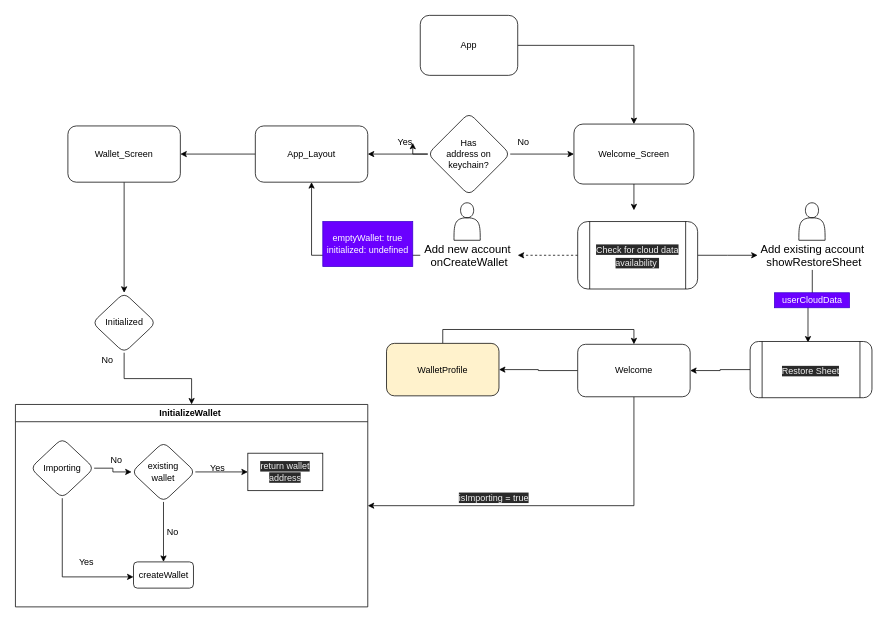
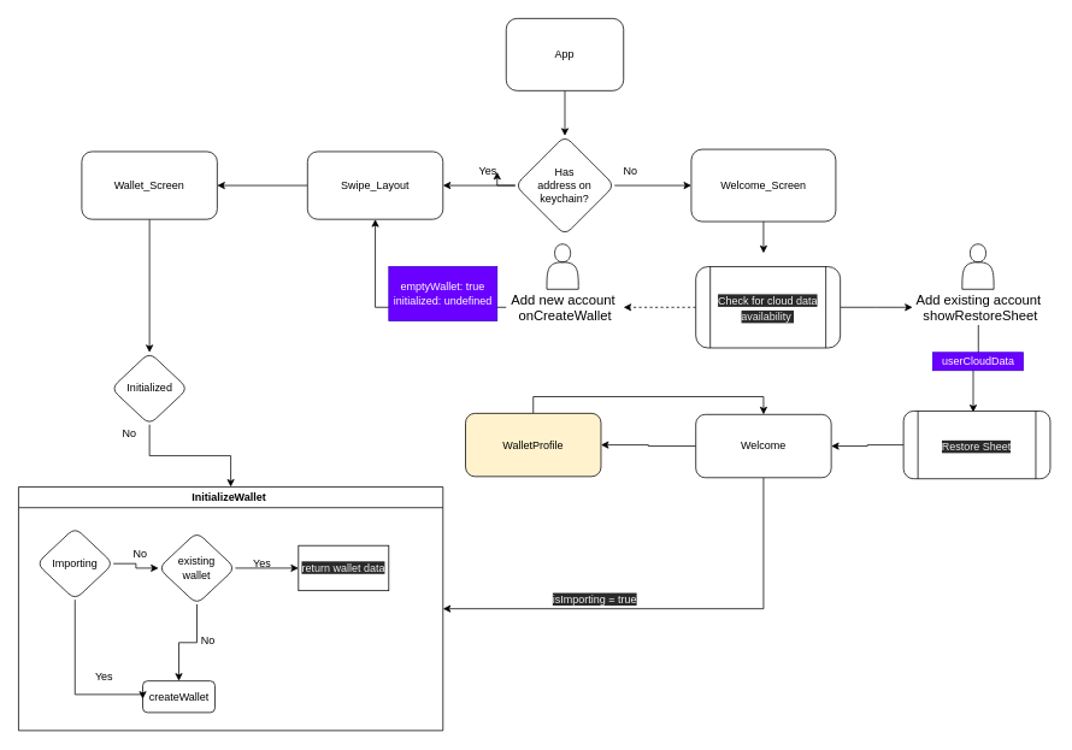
  <mxCell id="0" />
  <mxCell id="1" parent="0" />
- <mxCell id="2" value="" style="edgeStyle=orthogonalEdgeStyle;rounded=0;orthogonalLoop=1;jettySize=auto;html=1;" parent="1" source="3" target="9" edge="1"><mxGeometry relative="1" as="geometry" /></mxCell>
+ <mxCell id="2" value="" style="edgeStyle=orthogonalEdgeStyle;rounded=0;orthogonalLoop=1;jettySize=auto;html=1;" parent="1" source="3" target="7" edge="1"><mxGeometry relative="1" as="geometry" /></mxCell>
  <mxCell id="3" value="App" style="rounded=1;whiteSpace=wrap;html=1;" parent="1" vertex="1"><mxGeometry x="560" y="20" width="130" height="80" as="geometry" /></mxCell>
  <mxCell id="4" value="" style="edgeStyle=orthogonalEdgeStyle;rounded=0;orthogonalLoop=1;jettySize=auto;html=1;" parent="1" source="7" target="9" edge="1"><mxGeometry relative="1" as="geometry" /></mxCell>
  <mxCell id="5" value="" style="edgeStyle=orthogonalEdgeStyle;rounded=0;orthogonalLoop=1;jettySize=auto;html=1;" parent="1" source="7" target="11" edge="1"><mxGeometry relative="1" as="geometry" /></mxCell>
  <mxCell id="6" value="" style="edgeStyle=orthogonalEdgeStyle;rounded=0;orthogonalLoop=1;jettySize=auto;html=1;fontSize=15;" parent="1" source="7" target="12" edge="1"><mxGeometry relative="1" as="geometry" /></mxCell>
  <mxCell id="7" value="Has &lt;br&gt;address on keychain?" style="rhombus;whiteSpace=wrap;html=1;rounded=1;" parent="1" vertex="1"><mxGeometry x="570" y="150" width="110" height="110" as="geometry" /></mxCell>
  <mxCell id="8" value="" style="edgeStyle=orthogonalEdgeStyle;rounded=0;orthogonalLoop=1;jettySize=auto;html=1;" parent="1" source="9" edge="1"><mxGeometry relative="1" as="geometry"><mxPoint x="845" y="280" as="targetPoint" /></mxGeometry></mxCell>
  <mxCell id="9" value="Welcome_Screen" style="rounded=1;whiteSpace=wrap;html=1;" parent="1" vertex="1"><mxGeometry x="765" y="165" width="160" height="80" as="geometry" /></mxCell>
  <mxCell id="10" value="" style="edgeStyle=orthogonalEdgeStyle;rounded=0;orthogonalLoop=1;jettySize=auto;html=1;" parent="1" source="11" target="15" edge="1"><mxGeometry relative="1" as="geometry" /></mxCell>
- <mxCell id="11" value="App_Layout" style="rounded=1;whiteSpace=wrap;html=1;" parent="1" vertex="1"><mxGeometry x="340" y="167.5" width="150" height="75" as="geometry" /></mxCell>
+ <mxCell id="11" value="Swipe_Layout" style="rounded=1;whiteSpace=wrap;html=1;" parent="1" vertex="1"><mxGeometry x="340" y="167.5" width="150" height="75" as="geometry" /></mxCell>
  <mxCell id="12" value="Yes" style="text;html=1;strokeColor=none;fillColor=none;align=center;verticalAlign=middle;whiteSpace=wrap;rounded=0;" parent="1" vertex="1"><mxGeometry x="520" y="180" width="40" height="20" as="geometry" /></mxCell>
  <mxCell id="13" value="No&lt;span style=&quot;color: rgba(0 , 0 , 0 , 0) ; font-family: monospace ; font-size: 0px&quot;&gt;%3CmxGraphModel%3E%3Croot%3E%3CmxCell%20id%3D%220%22%2F%3E%3CmxCell%20id%3D%221%22%20parent%3D%220%22%2F%3E%3CmxCell%20id%3D%222%22%20value%3D%22App%22%20style%3D%22rounded%3D1%3BwhiteSpace%3Dwrap%3Bhtml%3D1%3B%22%20vertex%3D%221%22%20parent%3D%221%22%3E%3CmxGeometry%20x%3D%22480%22%20y%3D%22170%22%20width%3D%22120%22%20height%3D%2260%22%20as%3D%22geometry%22%2F%3E%3C%2FmxCell%3E%3C%2Froot%3E%3C%2FmxGraphModel%3E&lt;/span&gt;" style="text;html=1;strokeColor=none;fillColor=none;align=center;verticalAlign=middle;whiteSpace=wrap;rounded=0;" parent="1" vertex="1"><mxGeometry x="677.5" y="180" width="40" height="20" as="geometry" /></mxCell>
  <mxCell id="14" value="" style="edgeStyle=orthogonalEdgeStyle;rounded=0;orthogonalLoop=1;jettySize=auto;html=1;fontSize=15;" parent="1" source="15" target="28" edge="1"><mxGeometry relative="1" as="geometry" /></mxCell>
  <mxCell id="15" value="Wallet_Screen" style="rounded=1;whiteSpace=wrap;html=1;" parent="1" vertex="1"><mxGeometry x="90" y="167.5" width="150" height="75" as="geometry" /></mxCell>
  <mxCell id="16" style="edgeStyle=orthogonalEdgeStyle;rounded=0;orthogonalLoop=1;jettySize=auto;html=1;exitX=0;exitY=0.5;exitDx=0;exitDy=0;fontSize=15;dashed=1;" parent="1" source="18" target="23" edge="1"><mxGeometry relative="1" as="geometry"><mxPoint x="700" y="325" as="targetPoint" /></mxGeometry></mxCell>
  <mxCell id="17" style="edgeStyle=orthogonalEdgeStyle;rounded=0;orthogonalLoop=1;jettySize=auto;html=1;fontSize=15;" parent="1" source="18" edge="1"><mxGeometry relative="1" as="geometry"><mxPoint x="1010" y="340" as="targetPoint" /></mxGeometry></mxCell>
  <mxCell id="18" value="&lt;meta charset=&quot;utf-8&quot;&gt;&lt;span style=&quot;color: rgb(240, 240, 240); font-family: helvetica; font-size: 12px; font-style: normal; font-weight: 400; letter-spacing: normal; text-align: center; text-indent: 0px; text-transform: none; word-spacing: 0px; background-color: rgb(42, 42, 42); display: inline; float: none;&quot;&gt;Check for cloud data availability&amp;nbsp;&lt;/span&gt;" style="shape=process;whiteSpace=wrap;html=1;backgroundOutline=1;rounded=1;glass=0;sketch=0;fontSize=15;" parent="1" vertex="1"><mxGeometry x="770" y="295" width="160" height="90" as="geometry" /></mxCell>
  <mxCell id="19" style="edgeStyle=orthogonalEdgeStyle;rounded=0;orthogonalLoop=1;jettySize=auto;html=1;entryX=0.475;entryY=0.018;entryDx=0;entryDy=0;fontSize=15;exitX=0.487;exitY=0.988;exitDx=0;exitDy=0;exitPerimeter=0;entryPerimeter=0;" parent="1" source="24" target="44" edge="1"><mxGeometry relative="1" as="geometry"><mxPoint x="1083.417" y="365" as="sourcePoint" /><mxPoint x="1080" y="440" as="targetPoint" /></mxGeometry></mxCell>
  <mxCell id="20" style="edgeStyle=orthogonalEdgeStyle;rounded=0;orthogonalLoop=1;jettySize=auto;html=1;entryX=0.5;entryY=1;entryDx=0;entryDy=0;fontSize=15;" parent="1" source="23" target="11" edge="1"><mxGeometry relative="1" as="geometry"><mxPoint x="537.5" y="325" as="sourcePoint" /><Array as="points"><mxPoint x="415" y="340" /></Array></mxGeometry></mxCell>
  <mxCell id="21" value="emptyWallet: true&lt;br&gt;initialized: undefined" style="text;html=1;strokeColor=#3700CC;fillColor=#6a00ff;align=center;verticalAlign=middle;whiteSpace=wrap;rounded=0;fontColor=#ffffff;" parent="1" vertex="1"><mxGeometry x="430" y="295" width="120" height="60" as="geometry" /></mxCell>
  <mxCell id="22" value="" style="shape=actor;whiteSpace=wrap;html=1;rounded=1;glass=0;sketch=0;fontSize=15;" parent="1" vertex="1"><mxGeometry x="605" y="270" width="35" height="50" as="geometry" /></mxCell>
  <mxCell id="23" value="Add new account&amp;nbsp;&lt;br&gt;onCreateWallet" style="text;html=1;align=center;verticalAlign=middle;resizable=0;points=[];autosize=1;strokeColor=none;fontSize=15;" parent="1" vertex="1"><mxGeometry x="560" y="320" width="130" height="40" as="geometry" /></mxCell>
  <mxCell id="24" value="Add existing account&amp;nbsp;&lt;br&gt;showRestoreSheet" style="text;html=1;align=center;verticalAlign=middle;resizable=0;points=[];autosize=1;strokeColor=none;fontSize=15;" parent="1" vertex="1"><mxGeometry x="1005" y="320" width="160" height="40" as="geometry" /></mxCell>
  <mxCell id="25" value="" style="shape=actor;whiteSpace=wrap;html=1;rounded=1;glass=0;sketch=0;fontSize=15;" parent="1" vertex="1"><mxGeometry x="1065" y="270" width="35" height="50" as="geometry" /></mxCell>
  <mxCell id="26" value="userCloudData" style="text;html=1;strokeColor=#3700CC;fillColor=#6a00ff;align=center;verticalAlign=middle;whiteSpace=wrap;rounded=0;fontColor=#ffffff;" parent="1" vertex="1"><mxGeometry x="1032.5" y="390" width="100" height="20" as="geometry" /></mxCell>
  <mxCell id="27" style="edgeStyle=orthogonalEdgeStyle;rounded=0;orthogonalLoop=1;jettySize=auto;html=1;entryX=0.5;entryY=0;entryDx=0;entryDy=0;" edge="1" parent="1" source="28" target="30"><mxGeometry relative="1" as="geometry" /></mxCell>
  <mxCell id="28" value="Initialized" style="rhombus;whiteSpace=wrap;html=1;rounded=1;" parent="1" vertex="1"><mxGeometry x="122.5" y="390" width="85" height="80" as="geometry" /></mxCell>
  <mxCell id="29" value="No&lt;span style=&quot;color: rgba(0 , 0 , 0 , 0) ; font-family: monospace ; font-size: 0px&quot;&gt;%3CmxGraphModel%3E%3Croot%3E%3CmxCell%20id%3D%220%22%2F%3E%3CmxCell%20id%3D%221%22%20parent%3D%220%22%2F%3E%3CmxCell%20id%3D%222%22%20value%3D%22App%22%20style%3D%22rounded%3D1%3BwhiteSpace%3Dwrap%3Bhtml%3D1%3B%22%20vertex%3D%221%22%20parent%3D%221%22%3E%3CmxGeometry%20x%3D%22480%22%20y%3D%22170%22%20width%3D%22120%22%20height%3D%2260%22%20as%3D%22geometry%22%2F%3E%3C%2FmxCell%3E%3C%2Froot%3E%3C%2FmxGraphModel%3E&lt;/span&gt;" style="text;html=1;strokeColor=none;fillColor=none;align=center;verticalAlign=middle;whiteSpace=wrap;rounded=0;" parent="1" vertex="1"><mxGeometry x="122.5" y="470" width="40" height="20" as="geometry" /></mxCell>
  <mxCell id="30" value="InitializeWallet " style="swimlane;" vertex="1" parent="1"><mxGeometry x="20" y="539" width="470" height="270" as="geometry"><mxRectangle x="-220" y="539" width="120" height="21" as="alternateBounds" /></mxGeometry></mxCell>
- <mxCell id="31" value="createWallet" style="rounded=1;whiteSpace=wrap;html=1;" vertex="1" parent="30"><mxGeometry x="157.5" y="210" width="80" height="35" as="geometry" /></mxCell>
+ <mxCell id="31" value="createWallet" style="rounded=1;whiteSpace=wrap;html=1;" vertex="1" parent="30"><mxGeometry x="137.5" y="215" width="80" height="35" as="geometry" /></mxCell>
  <mxCell id="32" value="" style="edgeStyle=orthogonalEdgeStyle;rounded=0;orthogonalLoop=1;jettySize=auto;html=1;" edge="1" parent="30" source="34"><mxGeometry relative="1" as="geometry"><mxPoint x="310" y="90" as="targetPoint" /></mxGeometry></mxCell>
  <mxCell id="33" style="edgeStyle=orthogonalEdgeStyle;rounded=0;orthogonalLoop=1;jettySize=auto;html=1;entryX=0.5;entryY=0;entryDx=0;entryDy=0;" edge="1" parent="30" source="34" target="31"><mxGeometry relative="1" as="geometry" /></mxCell>
  <mxCell id="34" value="existing&lt;br&gt;wallet" style="rhombus;whiteSpace=wrap;html=1;rounded=1;" vertex="1" parent="30"><mxGeometry x="155" y="50" width="85" height="80" as="geometry" /></mxCell>
  <mxCell id="35" value="&lt;font face=&quot;helvetica&quot;&gt;Yes&lt;/font&gt;" style="text;html=1;strokeColor=none;fillColor=none;align=center;verticalAlign=middle;whiteSpace=wrap;rounded=0;" vertex="1" parent="30"><mxGeometry x="75" y="200" width="40" height="20" as="geometry" /></mxCell>
  <mxCell id="36" value="&lt;font face=&quot;helvetica&quot;&gt;No&lt;/font&gt;" style="text;html=1;strokeColor=none;fillColor=none;align=center;verticalAlign=middle;whiteSpace=wrap;rounded=0;" vertex="1" parent="30"><mxGeometry x="190" y="160" width="40" height="20" as="geometry" /></mxCell>
  <mxCell id="37" value="&lt;font face=&quot;helvetica&quot;&gt;Yes&lt;/font&gt;" style="text;html=1;strokeColor=none;fillColor=none;align=center;verticalAlign=middle;whiteSpace=wrap;rounded=0;" vertex="1" parent="30"><mxGeometry x="250" y="75" width="40" height="20" as="geometry" /></mxCell>
  <mxCell id="38" style="edgeStyle=orthogonalEdgeStyle;rounded=0;orthogonalLoop=1;jettySize=auto;html=1;entryX=0;entryY=0.5;entryDx=0;entryDy=0;" edge="1" parent="30" source="39" target="34"><mxGeometry relative="1" as="geometry" /></mxCell>
  <mxCell id="39" value="Importing" style="rhombus;whiteSpace=wrap;html=1;rounded=1;" vertex="1" parent="30"><mxGeometry x="20" y="45" width="85" height="80" as="geometry" /></mxCell>
  <mxCell id="40" value="&lt;font face=&quot;helvetica&quot;&gt;No&lt;/font&gt;" style="text;html=1;strokeColor=none;fillColor=none;align=center;verticalAlign=middle;whiteSpace=wrap;rounded=0;" vertex="1" parent="30"><mxGeometry x="115" y="65" width="40" height="20" as="geometry" /></mxCell>
- <mxCell id="41" value="&lt;meta charset=&quot;utf-8&quot;&gt;&lt;span style=&quot;color: rgb(240, 240, 240); font-family: helvetica; font-size: 12px; font-style: normal; font-weight: 400; letter-spacing: normal; text-align: center; text-indent: 0px; text-transform: none; word-spacing: 0px; background-color: rgb(42, 42, 42); display: inline; float: none;&quot;&gt;return wallet address&lt;/span&gt;" style="rounded=0;whiteSpace=wrap;html=1;" vertex="1" parent="30"><mxGeometry x="310" y="65" width="100" height="50" as="geometry" /></mxCell>
+ <mxCell id="41" value="&lt;meta charset=&quot;utf-8&quot;&gt;&lt;span style=&quot;color: rgb(240, 240, 240); font-family: helvetica; font-size: 12px; font-style: normal; font-weight: 400; letter-spacing: normal; text-align: center; text-indent: 0px; text-transform: none; word-spacing: 0px; background-color: rgb(42, 42, 42); display: inline; float: none;&quot;&gt;return wallet data&lt;/span&gt;" style="rounded=0;whiteSpace=wrap;html=1;" vertex="1" parent="30"><mxGeometry x="310" y="65" width="100" height="50" as="geometry" /></mxCell>
  <mxCell id="42" style="edgeStyle=orthogonalEdgeStyle;rounded=0;orthogonalLoop=1;jettySize=auto;html=1;entryX=0;entryY=0.571;entryDx=0;entryDy=0;entryPerimeter=0;" edge="1" parent="30" source="39" target="31"><mxGeometry relative="1" as="geometry"><mxPoint x="60" y="230" as="targetPoint" /><Array as="points"><mxPoint x="63" y="230" /></Array></mxGeometry></mxCell>
  <mxCell id="43" value="" style="edgeStyle=orthogonalEdgeStyle;rounded=0;orthogonalLoop=1;jettySize=auto;html=1;" edge="1" parent="1" source="44" target="47"><mxGeometry relative="1" as="geometry" /></mxCell>
  <mxCell id="44" value="&lt;span style=&quot;color: rgb(240 , 240 , 240) ; font-family: &amp;#34;helvetica&amp;#34; ; font-size: 12px ; font-style: normal ; font-weight: 400 ; letter-spacing: normal ; text-align: center ; text-indent: 0px ; text-transform: none ; word-spacing: 0px ; background-color: rgb(42 , 42 , 42) ; display: inline ; float: none&quot;&gt;Restore Sheet&lt;/span&gt;" style="shape=process;whiteSpace=wrap;html=1;backgroundOutline=1;rounded=1;glass=0;sketch=0;fontSize=15;" vertex="1" parent="1"><mxGeometry x="1000" y="455" width="162.5" height="75" as="geometry" /></mxCell>
  <mxCell id="45" value="" style="edgeStyle=orthogonalEdgeStyle;rounded=0;orthogonalLoop=1;jettySize=auto;html=1;" edge="1" parent="1" source="47" target="49"><mxGeometry relative="1" as="geometry" /></mxCell>
  <mxCell id="46" style="edgeStyle=orthogonalEdgeStyle;rounded=0;orthogonalLoop=1;jettySize=auto;html=1;entryX=1;entryY=0.5;entryDx=0;entryDy=0;" edge="1" parent="1" source="47" target="30"><mxGeometry relative="1" as="geometry"><Array as="points"><mxPoint x="845" y="674" /></Array></mxGeometry></mxCell>
  <mxCell id="47" value="Welcome" style="rounded=1;whiteSpace=wrap;html=1;" vertex="1" parent="1"><mxGeometry x="770" y="458.75" width="150" height="70" as="geometry" /></mxCell>
  <mxCell id="48" style="edgeStyle=orthogonalEdgeStyle;rounded=0;orthogonalLoop=1;jettySize=auto;html=1;entryX=0.5;entryY=0;entryDx=0;entryDy=0;" edge="1" parent="1" source="49" target="47"><mxGeometry relative="1" as="geometry"><Array as="points"><mxPoint x="590" y="439" /><mxPoint x="845" y="439" /></Array></mxGeometry></mxCell>
  <mxCell id="49" value="WalletProfile" style="rounded=1;whiteSpace=wrap;html=1;fillColor=#fff2cc;" vertex="1" parent="1"><mxGeometry x="515" y="457.5" width="150" height="70" as="geometry" /></mxCell>
  <mxCell id="50" value="&lt;span style=&quot;color: rgb(240 , 240 , 240) ; font-family: &amp;#34;helvetica&amp;#34; ; font-size: 12px ; font-style: normal ; font-weight: 400 ; letter-spacing: normal ; text-align: center ; text-indent: 0px ; text-transform: none ; word-spacing: 0px ; background-color: rgb(42 , 42 , 42) ; display: inline ; float: none&quot;&gt;isImporting = true&lt;/span&gt;" style="text;whiteSpace=wrap;html=1;" vertex="1" parent="1"><mxGeometry x="610" y="650" width="100" height="30" as="geometry" /></mxCell>
